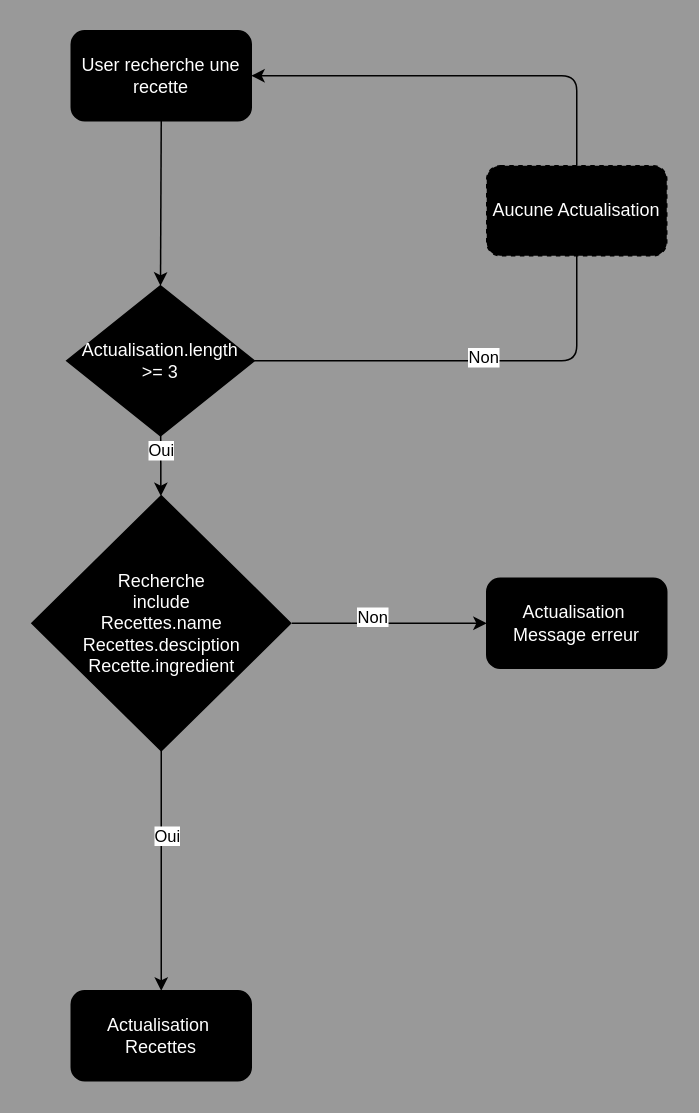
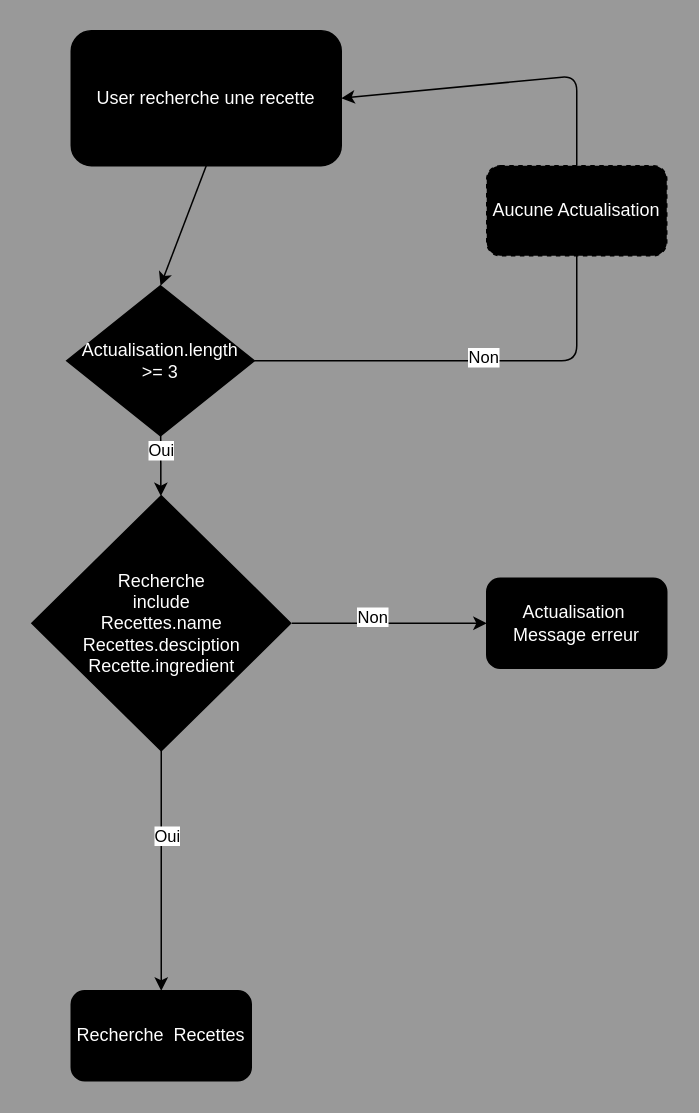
  <mxCell id="0" />
  <mxCell id="1" parent="0" />
  <mxCell id="2" style="edgeStyle=none;html=1;exitX=0.5;exitY=1;exitDx=0;exitDy=0;entryX=0.5;entryY=0;entryDx=0;entryDy=0;" parent="1" source="3" target="8" edge="1"><mxGeometry relative="1" as="geometry" /></mxCell>
- <mxCell id="3" value="User recherche une recette" style="rounded=1;whiteSpace=wrap;html=1;fillColor=#000000;fontColor=#FFFFFF;" parent="1" vertex="1"><mxGeometry x="47" y="20" width="120" height="60" as="geometry" /></mxCell>
+ <mxCell id="3" value="User recherche une recette" style="rounded=1;whiteSpace=wrap;html=1;fillColor=#000000;fontColor=#FFFFFF;" parent="1" vertex="1"><mxGeometry x="47" y="20" width="180" height="90" as="geometry" /></mxCell>
  <mxCell id="4" value="" style="edgeStyle=none;html=1;" parent="1" source="8" target="15" edge="1"><mxGeometry relative="1" as="geometry" /></mxCell>
  <mxCell id="5" value="Oui" style="edgeLabel;html=1;align=center;verticalAlign=middle;resizable=0;points=[];" parent="4" vertex="1" connectable="0"><mxGeometry x="-0.522" relative="1" as="geometry"><mxPoint as="offset" /></mxGeometry></mxCell>
  <mxCell id="6" style="edgeStyle=none;html=1;exitX=1;exitY=0.5;exitDx=0;exitDy=0;entryX=0.5;entryY=0;entryDx=0;entryDy=0;" parent="1" source="8" target="10" edge="1"><mxGeometry relative="1" as="geometry"><Array as="points"><mxPoint x="384" y="240" /></Array></mxGeometry></mxCell>
  <mxCell id="7" value="Non" style="edgeLabel;html=1;align=center;verticalAlign=middle;resizable=0;points=[];" parent="6" vertex="1" connectable="0"><mxGeometry x="-0.117" y="3" relative="1" as="geometry"><mxPoint as="offset" /></mxGeometry></mxCell>
  <mxCell id="8" value="Actualisation.length&lt;br&gt;&amp;gt;= 3" style="rhombus;whiteSpace=wrap;html=1;fillColor=#000000;fontColor=#FFFFFF;" parent="1" vertex="1"><mxGeometry x="44" y="190" width="125" height="100" as="geometry" /></mxCell>
  <mxCell id="9" style="edgeStyle=none;html=1;exitX=0.5;exitY=0;exitDx=0;exitDy=0;entryX=1;entryY=0.5;entryDx=0;entryDy=0;" parent="1" source="10" target="3" edge="1"><mxGeometry relative="1" as="geometry"><Array as="points"><mxPoint x="384" y="50" /></Array></mxGeometry></mxCell>
  <mxCell id="10" value="Aucune Actualisation" style="rounded=1;whiteSpace=wrap;html=1;fillColor=#000000;fontColor=#FFFFFF;dashed=1;" parent="1" vertex="1"><mxGeometry x="324" y="110" width="120" height="60" as="geometry" /></mxCell>
  <mxCell id="11" value="" style="edgeStyle=none;html=1;" parent="1" target="16" edge="1"><mxGeometry relative="1" as="geometry"><Array as="points" /><mxPoint x="194" y="415" as="sourcePoint" /></mxGeometry></mxCell>
  <mxCell id="12" value="Non" style="edgeLabel;html=1;align=center;verticalAlign=middle;resizable=0;points=[];" parent="11" vertex="1" connectable="0"><mxGeometry x="-0.19" y="4" relative="1" as="geometry"><mxPoint y="-1" as="offset" /></mxGeometry></mxCell>
  <mxCell id="13" value="" style="edgeStyle=none;html=1;" parent="1" source="15" target="17" edge="1"><mxGeometry relative="1" as="geometry" /></mxCell>
  <mxCell id="14" value="Oui" style="edgeLabel;html=1;align=center;verticalAlign=middle;resizable=0;points=[];" parent="13" vertex="1" connectable="0"><mxGeometry x="-0.303" y="3" relative="1" as="geometry"><mxPoint as="offset" /></mxGeometry></mxCell>
  <mxCell id="15" value="Recherche&lt;br&gt;include&lt;br&gt;Recettes.name&lt;br&gt;Recettes.desciption&lt;br&gt;Recette.ingredient" style="rhombus;whiteSpace=wrap;html=1;fillColor=#000000;fontColor=#FFFFFF;" parent="1" vertex="1"><mxGeometry x="20.75" y="330" width="172.5" height="170" as="geometry" /></mxCell>
  <mxCell id="16" value="Actualisation&amp;nbsp;&lt;br&gt;Message erreur" style="rounded=1;whiteSpace=wrap;html=1;fillColor=#000000;fontColor=#FFFFFF;" parent="1" vertex="1"><mxGeometry x="324" y="385" width="120" height="60" as="geometry" /></mxCell>
- <mxCell id="17" value="Actualisation&amp;nbsp; Recettes" style="rounded=1;whiteSpace=wrap;html=1;fillColor=#000000;fontColor=#FFFFFF;" parent="1" vertex="1"><mxGeometry x="47" y="660" width="120" height="60" as="geometry" /></mxCell>
+ <mxCell id="17" value="Recherche&amp;nbsp; Recettes" style="rounded=1;whiteSpace=wrap;html=1;fillColor=#000000;fontColor=#FFFFFF;" parent="1" vertex="1"><mxGeometry x="47" y="660" width="120" height="60" as="geometry" /></mxCell>
